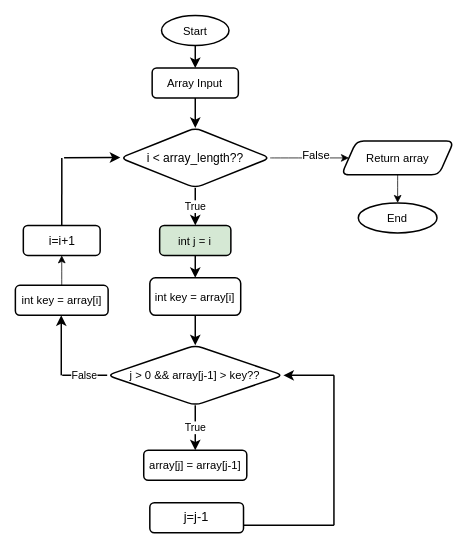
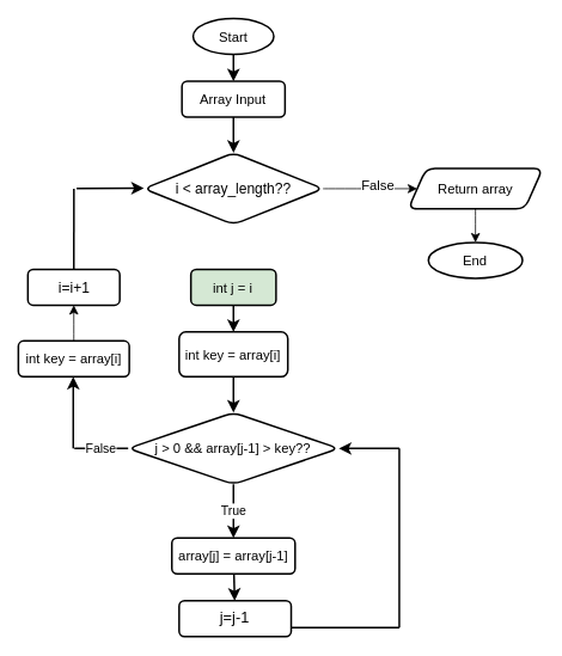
  <mxCell id="0" />
  <mxCell id="1" parent="0" />
  <mxCell id="2" style="edgeStyle=none;curved=1;rounded=0;orthogonalLoop=1;jettySize=auto;html=1;fontSize=12;startSize=8;endSize=8;strokeWidth=2;" edge="1" parent="1" source="3" target="5"><mxGeometry relative="1" as="geometry"><mxPoint x="259.99" y="120" as="targetPoint" /></mxGeometry></mxCell>
  <mxCell id="3" value="&lt;font style=&quot;font-size: 15px;&quot;&gt;Start&lt;/font&gt;" style="ellipse;whiteSpace=wrap;html=1;strokeWidth=2;" vertex="1" parent="1"><mxGeometry x="214.99" y="20" width="90" height="40" as="geometry" /></mxCell>
  <mxCell id="4" value="" style="edgeStyle=none;curved=1;rounded=0;orthogonalLoop=1;jettySize=auto;html=1;fontSize=12;startSize=8;endSize=8;strokeWidth=2;" edge="1" parent="1" source="5" target="9"><mxGeometry relative="1" as="geometry" /></mxCell>
  <mxCell id="5" value="&lt;font style=&quot;font-size: 15px;&quot;&gt;Array Input&lt;/font&gt;" style="rounded=1;whiteSpace=wrap;html=1;strokeWidth=2;" vertex="1" parent="1"><mxGeometry x="202.49" y="90" width="115" height="40" as="geometry" /></mxCell>
- <mxCell id="6" value="&lt;font style=&quot;font-size: 14px;&quot;&gt;True&lt;/font&gt;" style="edgeStyle=none;curved=1;rounded=0;orthogonalLoop=1;jettySize=auto;html=1;fontSize=12;startSize=8;endSize=8;strokeWidth=2;" edge="1" parent="1" source="9" target="11"><mxGeometry relative="1" as="geometry" /></mxCell>
  <mxCell id="7" value="" style="edgeStyle=none;curved=1;rounded=0;orthogonalLoop=1;jettySize=auto;html=1;fontSize=12;startSize=8;endSize=8;" edge="1" parent="1" source="9" target="30"><mxGeometry relative="1" as="geometry" /></mxCell>
  <mxCell id="8" value="&lt;font style=&quot;font-size: 15px;&quot;&gt;False&lt;/font&gt;" style="edgeLabel;html=1;align=center;verticalAlign=middle;resizable=0;points=[];fontSize=12;" vertex="1" connectable="0" parent="7"><mxGeometry x="0.137" y="5" relative="1" as="geometry"><mxPoint x="1" as="offset" /></mxGeometry></mxCell>
  <mxCell id="9" value="&lt;font style=&quot;font-size: 16px;&quot;&gt;i &amp;lt; array_length??&lt;/font&gt;" style="rhombus;whiteSpace=wrap;html=1;rounded=1;strokeWidth=2;" vertex="1" parent="1"><mxGeometry x="159.99" y="170" width="200" height="80" as="geometry" /></mxCell>
  <mxCell id="10" value="" style="edgeStyle=none;curved=1;rounded=0;orthogonalLoop=1;jettySize=auto;html=1;fontSize=12;startSize=8;endSize=8;strokeWidth=2;" edge="1" parent="1" source="11" target="13"><mxGeometry relative="1" as="geometry" /></mxCell>
  <mxCell id="11" value="&lt;font style=&quot;font-size: 15px;&quot;&gt;int j = i&lt;/font&gt;" style="whiteSpace=wrap;html=1;rounded=1;strokeWidth=2;fillColor=#d5e8d4;" vertex="1" parent="1"><mxGeometry x="212.49" y="300" width="95" height="40" as="geometry" /></mxCell>
  <mxCell id="12" value="" style="edgeStyle=none;curved=1;rounded=0;orthogonalLoop=1;jettySize=auto;html=1;fontSize=12;startSize=8;endSize=8;strokeWidth=2;" edge="1" parent="1" source="13" target="15"><mxGeometry relative="1" as="geometry" /></mxCell>
  <mxCell id="13" value="&lt;font style=&quot;font-size: 15px;&quot;&gt;int key = array[i]&lt;/font&gt;" style="whiteSpace=wrap;html=1;rounded=1;strokeWidth=2;" vertex="1" parent="1"><mxGeometry x="199.37" y="370" width="121.25" height="50" as="geometry" /></mxCell>
  <mxCell id="14" value="&lt;font style=&quot;font-size: 14px;&quot;&gt;True&lt;/font&gt;" style="edgeStyle=none;curved=1;rounded=0;orthogonalLoop=1;jettySize=auto;html=1;fontSize=12;startSize=8;endSize=8;strokeWidth=2;" edge="1" parent="1" source="15" target="17"><mxGeometry relative="1" as="geometry" /></mxCell>
  <mxCell id="15" value="&lt;font style=&quot;font-size: 15px;&quot;&gt;j &amp;gt; 0 &amp;amp;&amp;amp; array[j-1] &amp;gt; key??&lt;/font&gt;" style="rhombus;whiteSpace=wrap;html=1;rounded=1;strokeWidth=2;" vertex="1" parent="1"><mxGeometry x="142.49" y="460" width="235" height="80" as="geometry" /></mxCell>
+ <mxCell id="16" value="" style="edgeStyle=none;curved=1;rounded=0;orthogonalLoop=1;jettySize=auto;html=1;fontSize=12;startSize=8;endSize=8;strokeWidth=2;" edge="1" parent="1" source="17" target="18"><mxGeometry relative="1" as="geometry" /></mxCell>
  <mxCell id="17" value="&lt;font style=&quot;font-size: 15px;&quot;&gt;array[j] = array[j-1]&lt;/font&gt;" style="whiteSpace=wrap;html=1;rounded=1;strokeWidth=2;" vertex="1" parent="1"><mxGeometry x="191.24" y="600" width="137.5" height="40" as="geometry" /></mxCell>
  <mxCell id="18" value="&lt;font style=&quot;font-size: 17px;&quot;&gt;j=j-1&lt;/font&gt;" style="whiteSpace=wrap;html=1;rounded=1;strokeWidth=2;" vertex="1" parent="1"><mxGeometry x="199.37" y="670" width="124.99" height="40" as="geometry" /></mxCell>
  <mxCell id="19" value="" style="endArrow=none;html=1;rounded=0;fontSize=12;startSize=8;endSize=8;curved=1;strokeWidth=2;" edge="1" parent="1"><mxGeometry width="50" height="50" relative="1" as="geometry"><mxPoint x="324.36" y="700" as="sourcePoint" /><mxPoint x="444.99" y="700" as="targetPoint" /></mxGeometry></mxCell>
  <mxCell id="20" value="" style="endArrow=none;html=1;rounded=0;fontSize=12;startSize=8;endSize=8;curved=1;strokeWidth=2;" edge="1" parent="1"><mxGeometry width="50" height="50" relative="1" as="geometry"><mxPoint x="444.99" y="500" as="sourcePoint" /><mxPoint x="444.99" y="700" as="targetPoint" /></mxGeometry></mxCell>
  <mxCell id="21" value="" style="endArrow=classic;html=1;rounded=0;fontSize=12;startSize=8;endSize=8;curved=1;entryX=1;entryY=0.5;entryDx=0;entryDy=0;strokeWidth=2;" edge="1" parent="1" target="15"><mxGeometry width="50" height="50" relative="1" as="geometry"><mxPoint x="444.99" y="500" as="sourcePoint" /><mxPoint x="494.99" y="450" as="targetPoint" /></mxGeometry></mxCell>
  <mxCell id="22" value="&lt;font style=&quot;font-size: 14px;&quot;&gt;False&lt;/font&gt;" style="endArrow=none;html=1;rounded=0;fontSize=12;startSize=8;endSize=8;curved=1;endFill=0;strokeWidth=2;exitX=0;exitY=0.5;exitDx=0;exitDy=0;" edge="1" parent="1" source="15"><mxGeometry width="50" height="50" relative="1" as="geometry"><mxPoint x="159.99" y="499.38" as="sourcePoint" /><mxPoint x="82.49" y="499.88" as="targetPoint" /></mxGeometry></mxCell>
  <mxCell id="23" value="" style="endArrow=classic;html=1;rounded=0;fontSize=12;startSize=8;endSize=8;curved=1;endFill=1;strokeWidth=2;" edge="1" parent="1"><mxGeometry width="50" height="50" relative="1" as="geometry"><mxPoint x="81.25" y="500" as="sourcePoint" /><mxPoint x="81.25" y="420" as="targetPoint" /></mxGeometry></mxCell>
  <mxCell id="24" value="" style="edgeStyle=none;curved=1;rounded=0;orthogonalLoop=1;jettySize=auto;html=1;fontSize=12;startSize=8;endSize=8;" edge="1" parent="1" source="25" target="26"><mxGeometry relative="1" as="geometry" /></mxCell>
  <mxCell id="25" value="&lt;font style=&quot;font-size: 15px;&quot;&gt;int key = array[i]&lt;/font&gt;" style="whiteSpace=wrap;html=1;rounded=1;strokeWidth=2;" vertex="1" parent="1"><mxGeometry x="20" y="380" width="123.75" height="40" as="geometry" /></mxCell>
  <mxCell id="26" value="&lt;font style=&quot;font-size: 16px;&quot;&gt;i=i+1&lt;/font&gt;" style="whiteSpace=wrap;html=1;rounded=1;strokeWidth=2;" vertex="1" parent="1"><mxGeometry x="30.62" y="300" width="102.5" height="40" as="geometry" /></mxCell>
  <mxCell id="27" value="" style="endArrow=none;html=1;rounded=0;fontSize=12;startSize=8;endSize=8;curved=1;endFill=0;strokeWidth=2;exitX=0.5;exitY=0;exitDx=0;exitDy=0;" edge="1" parent="1" source="26"><mxGeometry width="50" height="50" relative="1" as="geometry"><mxPoint x="84.99" y="290" as="sourcePoint" /><mxPoint x="81.99" y="210" as="targetPoint" /></mxGeometry></mxCell>
  <mxCell id="28" value="" style="endArrow=classic;html=1;rounded=0;fontSize=12;startSize=8;endSize=8;curved=1;endFill=1;strokeWidth=2;entryX=0;entryY=0.5;entryDx=0;entryDy=0;" edge="1" parent="1"><mxGeometry width="50" height="50" relative="1" as="geometry"><mxPoint x="84.99" y="209.62" as="sourcePoint" /><mxPoint x="159.99" y="209.38" as="targetPoint" /></mxGeometry></mxCell>
  <mxCell id="29" value="" style="edgeStyle=none;curved=1;rounded=0;orthogonalLoop=1;jettySize=auto;html=1;fontSize=12;startSize=8;endSize=8;" edge="1" parent="1" source="30" target="32"><mxGeometry relative="1" as="geometry" /></mxCell>
  <mxCell id="30" value="&lt;font style=&quot;font-size: 15px;&quot;&gt;Return array&lt;/font&gt;" style="shape=parallelogram;perimeter=parallelogramPerimeter;whiteSpace=wrap;html=1;fixedSize=1;rounded=1;strokeWidth=2;" vertex="1" parent="1"><mxGeometry x="454.99" y="187.5" width="150" height="45" as="geometry" /></mxCell>
  <mxCell id="31" value="" style="edgeStyle=none;curved=1;rounded=0;orthogonalLoop=1;jettySize=auto;html=1;fontSize=12;startSize=8;endSize=8;endArrow=classic;endFill=1;" edge="1" parent="1" target="32"><mxGeometry relative="1" as="geometry"><mxPoint x="529.99" y="270" as="sourcePoint" /></mxGeometry></mxCell>
  <mxCell id="32" value="&lt;font style=&quot;font-size: 15px;&quot;&gt;End&lt;/font&gt;" style="ellipse;whiteSpace=wrap;html=1;strokeWidth=2;" vertex="1" parent="1"><mxGeometry x="477.49" y="270" width="105" height="40" as="geometry" /></mxCell>
